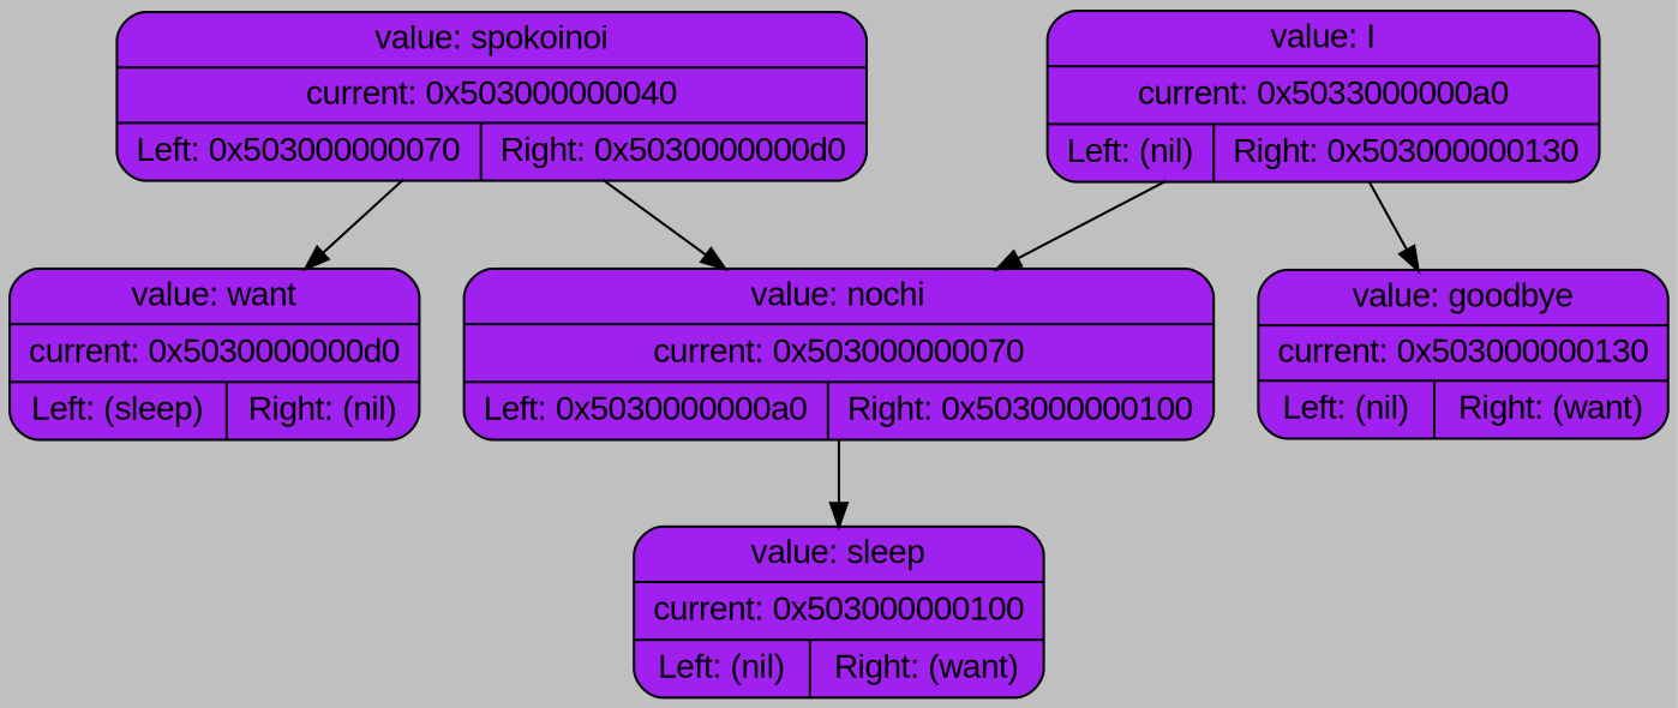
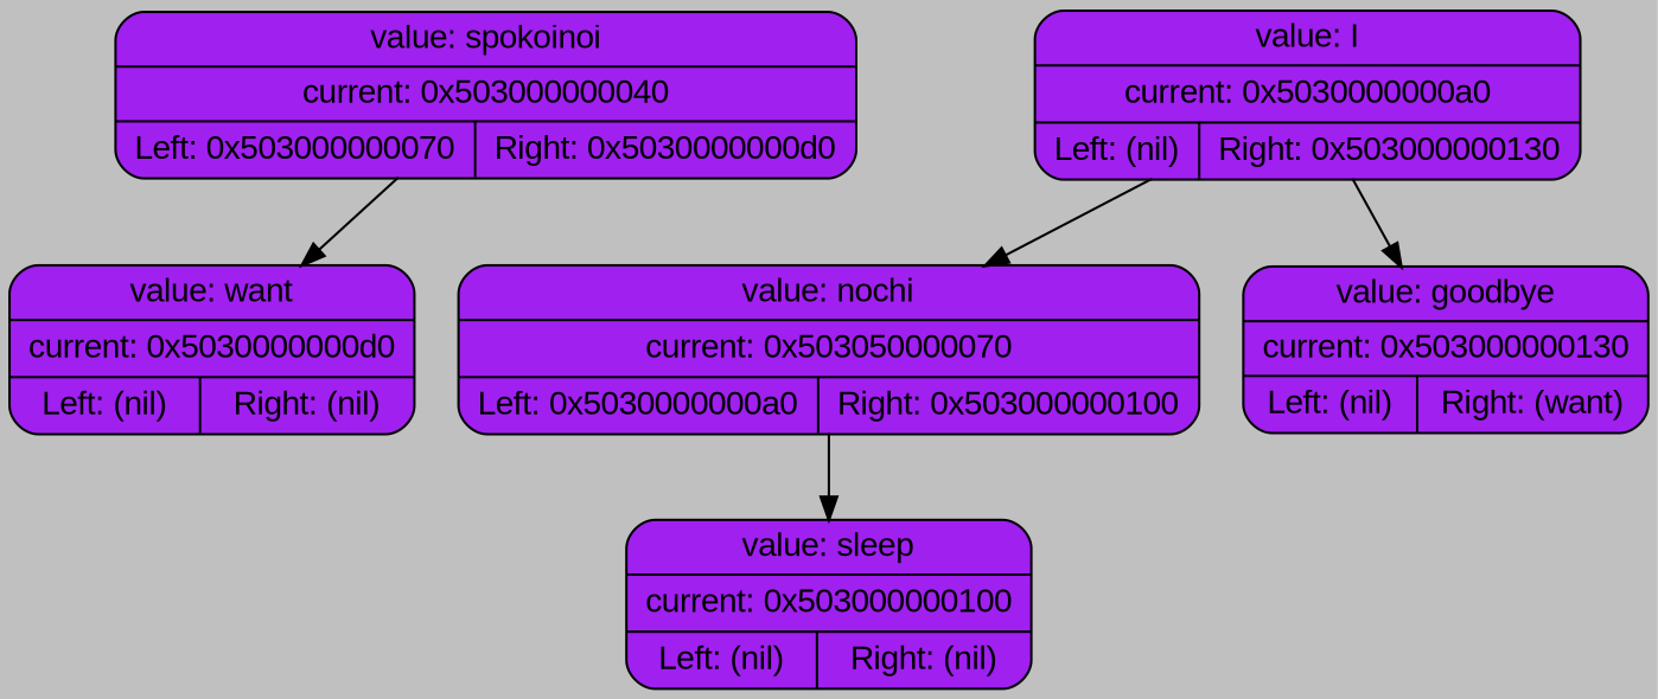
  digraph {
    bgcolor="#C0C0C0"
    fontname="Liberation Sans"
    node [fillcolor=purple fontname="Liberation Sans" shape=Mrecord style=filled]
    edge [fontname="Liberation Sans"]
    n1 [label="{value: spokoinoi | current: 0x503000000040 | { Left: 0x503000000070 | Right: 0x5030000000d0 } }"]
-   n2 [label="{value: nochi | current: 0x503000000070 | { Left: 0x5030000000a0 | Right: 0x503000000100 } }"]
-   n3 [label="{value: want | current: 0x5030000000d0 | { Left: (sleep) | Right: (nil) } }"]
-   n4 [label="{value: sleep | current: 0x503000000100 | { Left: (nil) | Right: (want) } }"]
-   n5 [label="{value: I | current: 0x5033000000a0 | { Left: (nil) | Right: 0x503000000130 } }"]
+   n2 [label="{value: nochi | current: 0x503050000070 | { Left: 0x5030000000a0 | Right: 0x503000000100 } }"]
+   n3 [label="{value: want | current: 0x5030000000d0 | { Left: (nil) | Right: (nil) } }"]
+   n4 [label="{value: sleep | current: 0x503000000100 | { Left: (nil) | Right: (nil) } }"]
+   n5 [label="{value: I | current: 0x5030000000a0 | { Left: (nil) | Right: 0x503000000130 } }"]
    n6 [label="{value: goodbye | current: 0x503000000130 | { Left: (nil) | Right: (want) } }"]
-   n1 -> n2
    n1 -> n3
    n2 -> n4
    n5 -> n2
    n5 -> n6
  }
